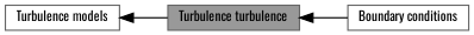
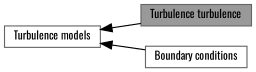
  digraph {
    fontname=Oswald
    rankdir=LR
    node [color=grey40 fillcolor=white fontname=Oswald fontsize=10 shape=box style=filled]
    edge [dir=back fontname=Oswald fontsize=10 labelfontname=Helvetica labelfontsize=10 shape=plaintext style=solid]
    n1 [color=gray40 fillcolor=grey60 fontcolor=black height=0.2 label="Turbulence turbulence" width=0.4]
    n2 [height=0.2 label="Boundary conditions" width=0.4]
    n3 [height=0.2 label="Turbulence models" width=0.4]
-   n1 -> n2
+   n3 -> n2
    n3 -> n1
  }
